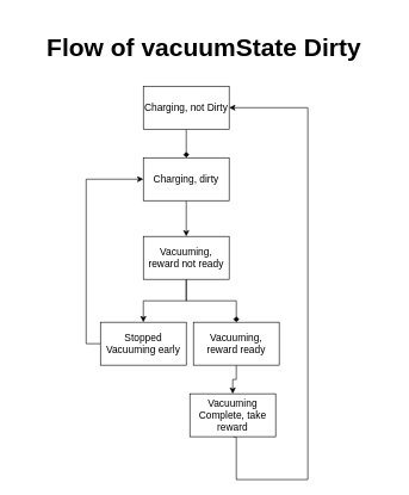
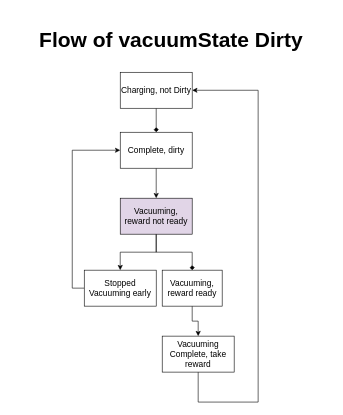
  <mxCell id="0" />
  <mxCell id="1" parent="0" />
  <mxCell id="2" value="&lt;font style=&quot;font-size: 35px;&quot;&gt;&lt;b&gt;Flow of vacuumState Dirty&lt;/b&gt;&lt;/font&gt;" style="text;html=1;align=center;verticalAlign=middle;whiteSpace=wrap;rounded=0;" vertex="1" parent="1"><mxGeometry x="20" y="20" width="530" height="90" as="geometry" /></mxCell>
  <mxCell id="3" value="" style="group" vertex="1" connectable="0" parent="1"><mxGeometry x="140" y="120" width="290" height="550" as="geometry" /></mxCell>
  <mxCell id="4" style="edgeStyle=orthogonalEdgeStyle;rounded=0;orthogonalLoop=1;jettySize=auto;html=1;exitX=0.5;exitY=1;exitDx=0;exitDy=0;entryX=0.5;entryY=0;entryDx=0;entryDy=0;endArrow=diamond;" edge="1" parent="3" source="5" target="7"><mxGeometry relative="1" as="geometry" /></mxCell>
  <mxCell id="5" value="&lt;font style=&quot;font-size: 14px;&quot;&gt;Charging, not Dirty&lt;/font&gt;" style="rounded=0;whiteSpace=wrap;html=1;" vertex="1" parent="3"><mxGeometry x="60" width="120" height="60" as="geometry" /></mxCell>
  <mxCell id="6" style="edgeStyle=orthogonalEdgeStyle;rounded=0;orthogonalLoop=1;jettySize=auto;html=1;exitX=0.5;exitY=1;exitDx=0;exitDy=0;entryX=0.5;entryY=0;entryDx=0;entryDy=0;" edge="1" parent="3" source="7" target="10"><mxGeometry relative="1" as="geometry" /></mxCell>
- <mxCell id="7" value="&lt;font style=&quot;font-size: 14px;&quot;&gt;Charging, dirty&lt;/font&gt;" style="rounded=0;whiteSpace=wrap;html=1;" vertex="1" parent="3"><mxGeometry x="60" y="100" width="120" height="60" as="geometry" /></mxCell>
+ <mxCell id="7" value="&lt;font style=&quot;font-size: 14px;&quot;&gt;Complete, dirty&lt;/font&gt;" style="rounded=0;whiteSpace=wrap;html=1;" vertex="1" parent="3"><mxGeometry x="60" y="100" width="120" height="60" as="geometry" /></mxCell>
  <mxCell id="8" style="edgeStyle=orthogonalEdgeStyle;rounded=0;orthogonalLoop=1;jettySize=auto;html=1;exitX=0.5;exitY=1;exitDx=0;exitDy=0;entryX=0.5;entryY=0;entryDx=0;entryDy=0;endArrow=diamond;" edge="1" parent="3" source="10" target="12"><mxGeometry relative="1" as="geometry" /></mxCell>
  <mxCell id="9" style="edgeStyle=orthogonalEdgeStyle;rounded=0;orthogonalLoop=1;jettySize=auto;html=1;exitX=0.5;exitY=1;exitDx=0;exitDy=0;entryX=0.5;entryY=0;entryDx=0;entryDy=0;" edge="1" parent="3" source="10" target="14"><mxGeometry relative="1" as="geometry" /></mxCell>
- <mxCell id="10" value="&lt;font style=&quot;font-size: 14px;&quot;&gt;Vacuuming,&lt;/font&gt;&lt;div&gt;&lt;font style=&quot;font-size: 14px;&quot;&gt;reward not ready&lt;/font&gt;&lt;/div&gt;" style="rounded=0;whiteSpace=wrap;html=1;" vertex="1" parent="3"><mxGeometry x="60" y="210" width="120" height="60" as="geometry" /></mxCell>
+ <mxCell id="10" value="&lt;font style=&quot;font-size: 14px;&quot;&gt;Vacuuming,&lt;/font&gt;&lt;div&gt;&lt;font style=&quot;font-size: 14px;&quot;&gt;reward not ready&lt;/font&gt;&lt;/div&gt;" style="rounded=0;whiteSpace=wrap;html=1;fillColor=#e1d5e7;" vertex="1" parent="3"><mxGeometry x="60" y="210" width="120" height="60" as="geometry" /></mxCell>
  <mxCell id="11" style="edgeStyle=orthogonalEdgeStyle;rounded=0;orthogonalLoop=1;jettySize=auto;html=1;exitX=0.5;exitY=1;exitDx=0;exitDy=0;entryX=0.5;entryY=0;entryDx=0;entryDy=0;" edge="1" parent="3" source="12" target="16"><mxGeometry relative="1" as="geometry" /></mxCell>
- <mxCell id="12" value="&lt;font style=&quot;font-size: 14px;&quot;&gt;Vacuuming,&lt;/font&gt;&lt;div&gt;&lt;font style=&quot;font-size: 14px;&quot;&gt;reward ready&lt;/font&gt;&lt;/div&gt;" style="rounded=0;whiteSpace=wrap;html=1;" vertex="1" parent="3"><mxGeometry x="130" y="330" width="120" height="60" as="geometry" /></mxCell>
+ <mxCell id="12" value="&lt;font style=&quot;font-size: 14px;&quot;&gt;Vacuuming,&lt;/font&gt;&lt;div&gt;&lt;font style=&quot;font-size: 14px;&quot;&gt;reward ready&lt;/font&gt;&lt;/div&gt;" style="rounded=0;whiteSpace=wrap;html=1;" vertex="1" parent="3"><mxGeometry x="130" y="330" width="100" height="60" as="geometry" /></mxCell>
  <mxCell id="13" style="edgeStyle=orthogonalEdgeStyle;rounded=0;orthogonalLoop=1;jettySize=auto;html=1;exitX=0;exitY=0.5;exitDx=0;exitDy=0;entryX=0;entryY=0.5;entryDx=0;entryDy=0;" edge="1" parent="3" source="14" target="7"><mxGeometry relative="1" as="geometry" /></mxCell>
  <mxCell id="14" value="&lt;span style=&quot;font-size: 14px;&quot;&gt;Stopped Vacuuming early&lt;/span&gt;" style="rounded=0;whiteSpace=wrap;html=1;" vertex="1" parent="3"><mxGeometry y="330" width="120" height="60" as="geometry" /></mxCell>
  <mxCell id="15" style="edgeStyle=orthogonalEdgeStyle;rounded=0;orthogonalLoop=1;jettySize=auto;html=1;exitX=0.5;exitY=1;exitDx=0;exitDy=0;entryX=1;entryY=0.5;entryDx=0;entryDy=0;" edge="1" parent="3" source="16" target="5"><mxGeometry relative="1" as="geometry"><Array as="points"><mxPoint x="190" y="550" /><mxPoint x="290" y="550" /><mxPoint x="290" y="30" /></Array></mxGeometry></mxCell>
- <mxCell id="16" value="&lt;span style=&quot;font-size: 14px;&quot;&gt;Vacuuming Complete, take reward&lt;/span&gt;" style="rounded=0;whiteSpace=wrap;html=1;" vertex="1" parent="3"><mxGeometry x="125" y="430" width="120" height="60" as="geometry" /></mxCell>
+ <mxCell id="16" value="&lt;span style=&quot;font-size: 14px;&quot;&gt;Vacuuming Complete, take reward&lt;/span&gt;" style="rounded=0;whiteSpace=wrap;html=1;" vertex="1" parent="3"><mxGeometry x="130" y="440" width="120" height="60" as="geometry" /></mxCell>
